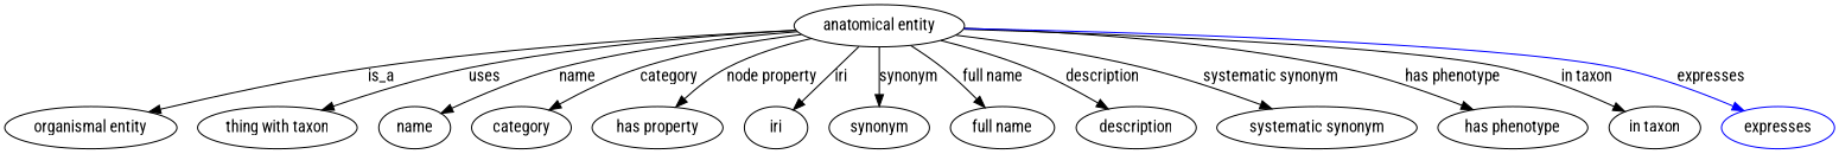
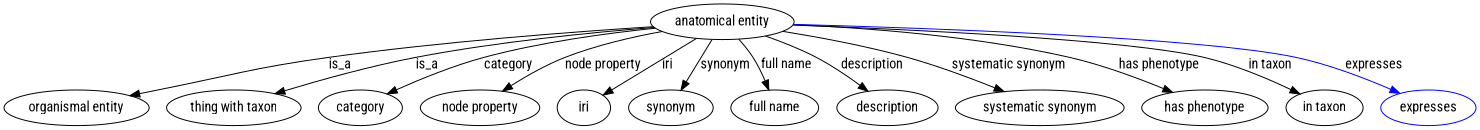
  digraph {
    fontname="Roboto Condensed"
    node [fontname="Roboto Condensed" color=black]
    edge [fontname="Roboto Condensed" color=black style=solid]
    n1 [height=0.5 label="anatomical entity" width=1.9792 color=""]
    "organismal entity" [height=0.5 width=1.9888 color=""]
    "thing with taxon" [height=0.5 width=1.891 color=""]
-   name [height=0.5 width=0.75]
    category [height=0.5 width=0.75]
-   "node property" [height=0.5 width=0.75 label="has property"]
+   "node property" [height=0.5 width=0.75]
    iri [height=0.5 width=0.75]
    synonym [height=0.5 width=0.75]
    "full name" [height=0.5 width=0.75]
    description [height=0.5 width=0.75]
    "systematic synonym" [height=0.5 width=0.75]
    "has phenotype" [height=0.5 width=0.75]
    "in taxon" [height=0.5 width=0.75]
    expresses [color=blue height=0.5 width=0.75]
    n1 -> "organismal entity" [label=is_a color="" style=""]
-   n1 -> "thing with taxon" [label=uses color="" style=""]
-   n1 -> name [label=name]
+   n1 -> "thing with taxon" [label=is_a color="" style=""]
    n1 -> category [label=category]
    n1 -> "node property" [label="node property"]
    n1 -> iri [label=iri]
    n1 -> synonym [label=synonym]
    n1 -> "full name" [label="full name"]
    n1 -> description [label=description]
    n1 -> "systematic synonym" [label="systematic synonym"]
    n1 -> "has phenotype" [label="has phenotype"]
    n1 -> "in taxon" [label="in taxon"]
    n1 -> expresses [color=blue label=expresses]
  }
